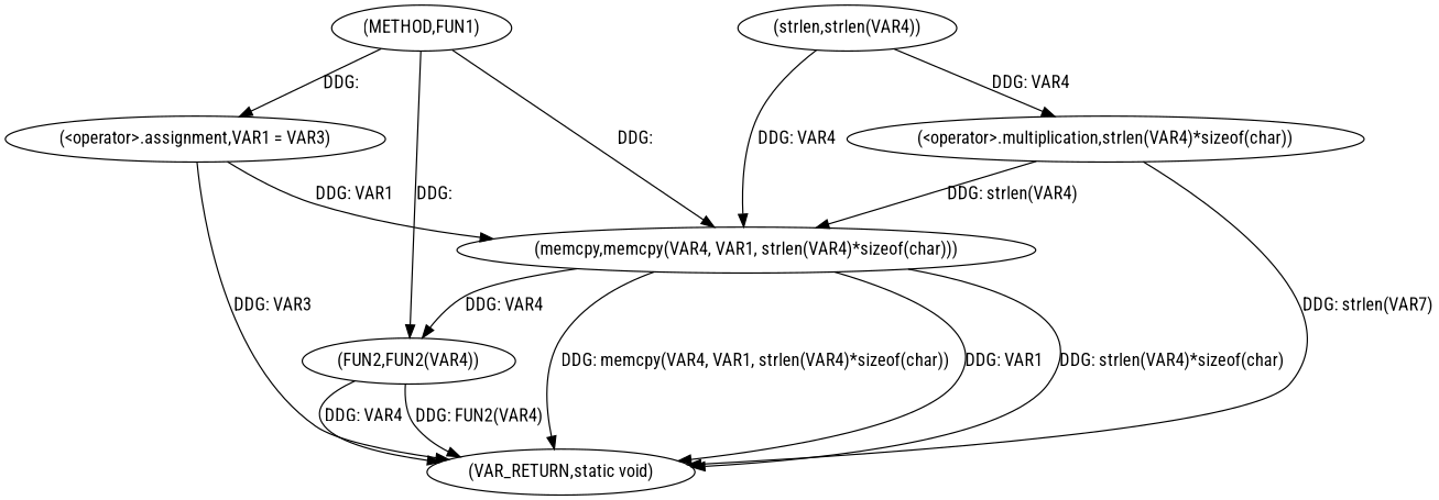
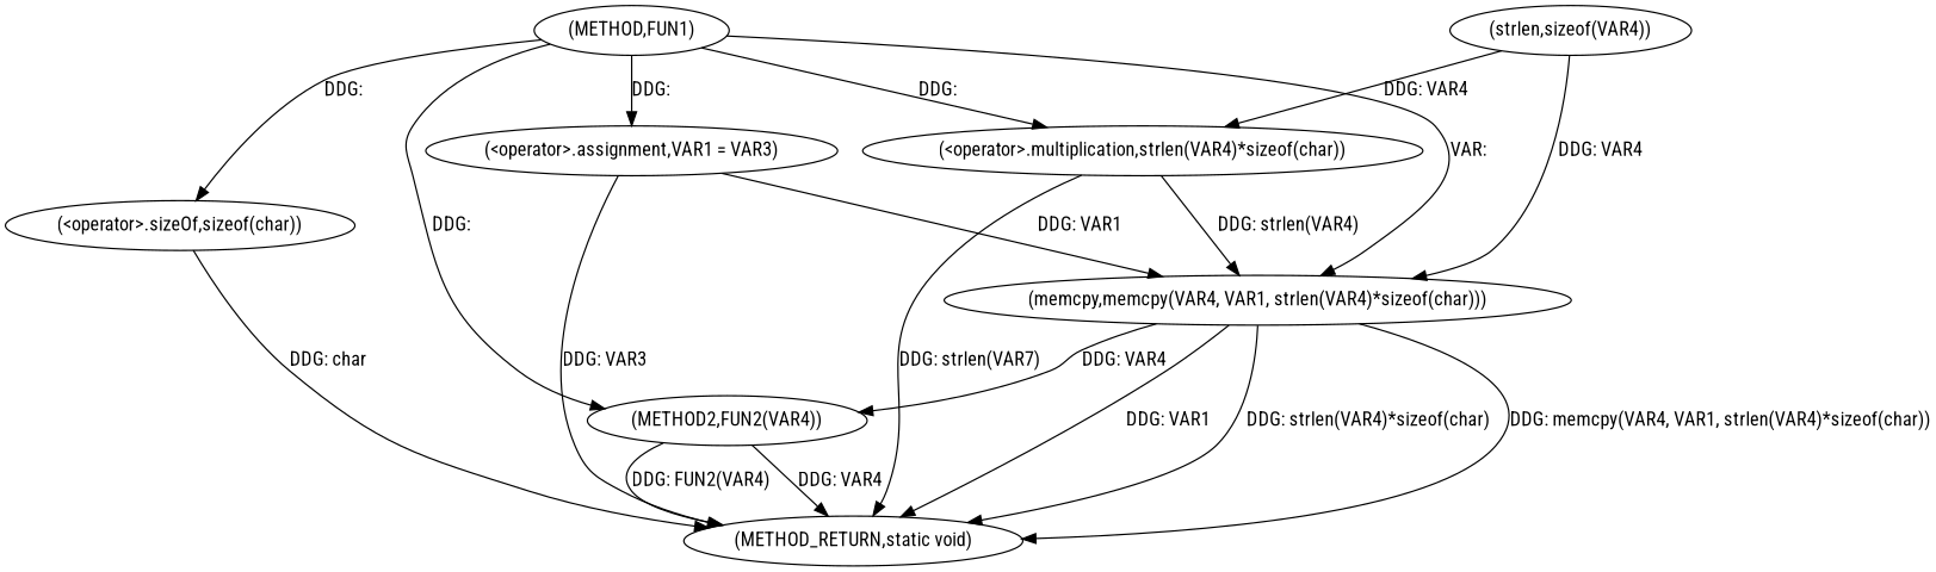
  digraph {
    fontname="Roboto Condensed"
    node [fontname="Roboto Condensed"]
    edge [fontname="Roboto Condensed"]
    n1 [label="(METHOD,FUN1)"]
    n2 [label="(<operator>.assignment,VAR1 = VAR3)"]
    n3 [label="(memcpy,memcpy(VAR4, VAR1, strlen(VAR4)*sizeof(char)))"]
    n4 [label="(<operator>.multiplication,strlen(VAR4)*sizeof(char))"]
-   n6 [label="(FUN2,FUN2(VAR4))"]
-   n7 [label="(VAR_RETURN,static void)"]
-   n8 [label="(strlen,strlen(VAR4))"]
+   n5 [label="(<operator>.sizeOf,sizeof(char))"]
+   n6 [label="(METHOD2,FUN2(VAR4))"]
+   n7 [label="(METHOD_RETURN,static void)"]
+   n8 [label="(strlen,sizeof(VAR4))"]
    n1 -> n2 [label="DDG: "]
-   n1 -> n3 [label="DDG: "]
+   n1 -> n3 [label="VAR: "]
+   n1 -> n4 [label="DDG: "]
+   n1 -> n5 [label="DDG: "]
    n1 -> n6 [label="DDG: "]
    n2 -> n3 [label="DDG: VAR1"]
    n2 -> n7 [label="DDG: VAR3"]
    n3 -> n6 [label="DDG: VAR4"]
    n3 -> n7 [label="DDG: VAR1"]
    n3 -> n7 [label="DDG: strlen(VAR4)*sizeof(char)"]
    n3 -> n7 [label="DDG: memcpy(VAR4, VAR1, strlen(VAR4)*sizeof(char))"]
    n4 -> n3 [label="DDG: strlen(VAR4)"]
    n4 -> n7 [label="DDG: strlen(VAR7)"]
+   n5 -> n7 [label="DDG: char"]
    n6 -> n7 [label="DDG: FUN2(VAR4)"]
    n6 -> n7 [label="DDG: VAR4"]
    n8 -> n3 [label="DDG: VAR4"]
    n8 -> n4 [label="DDG: VAR4"]
  }
